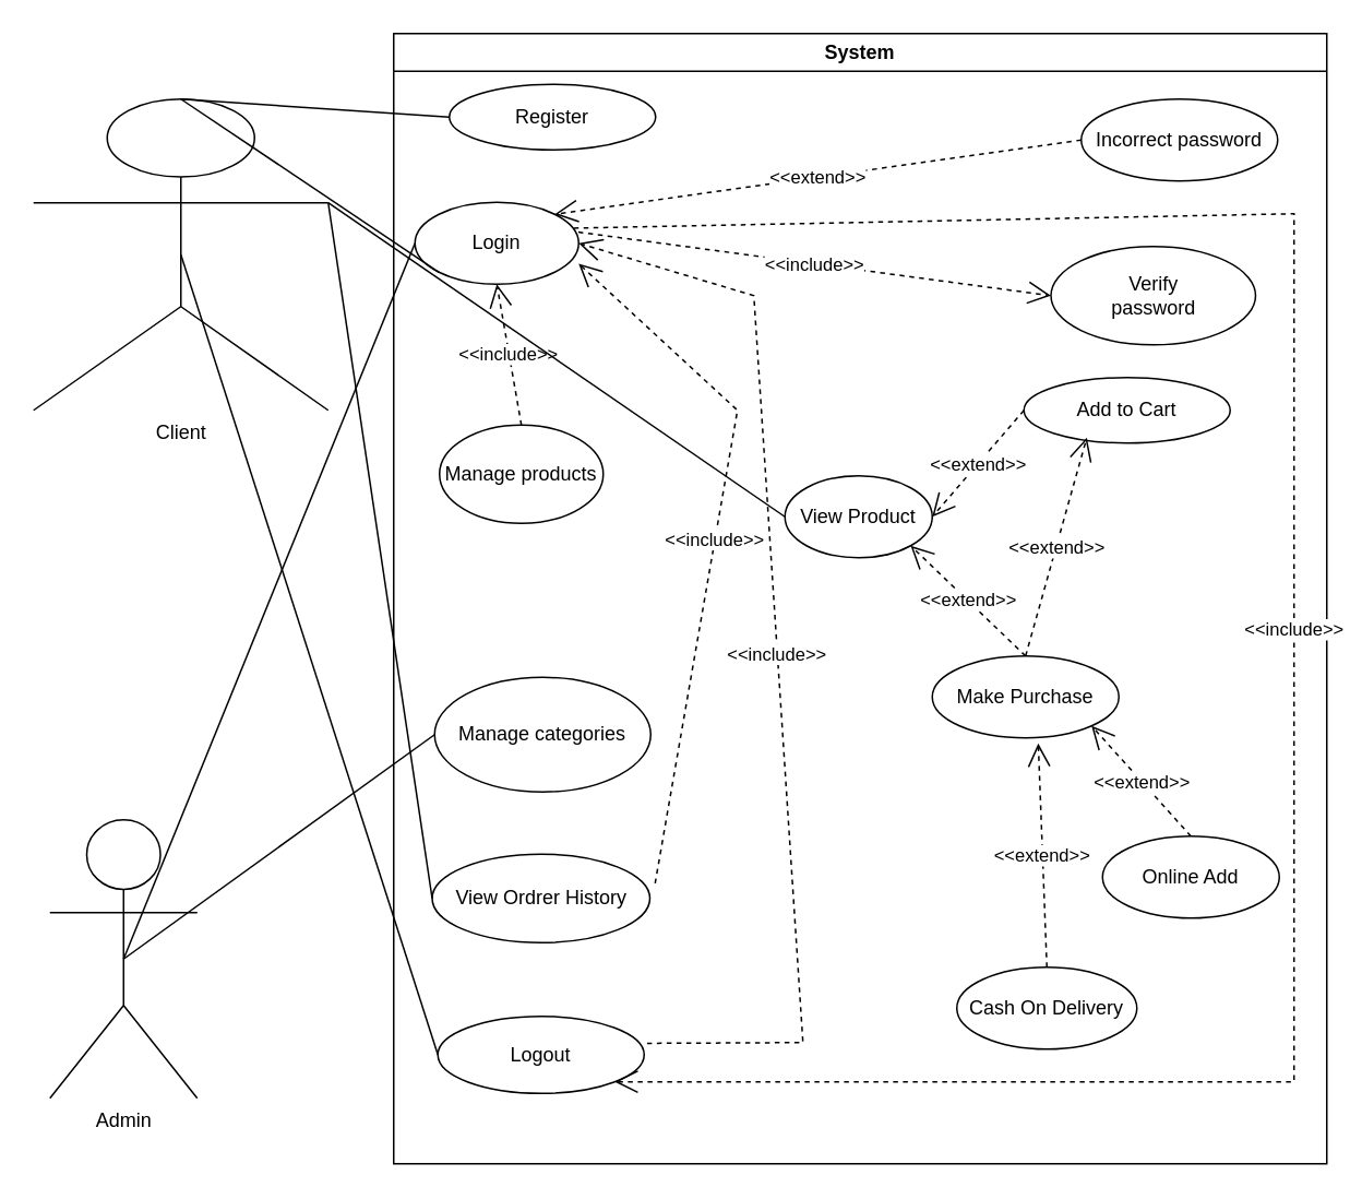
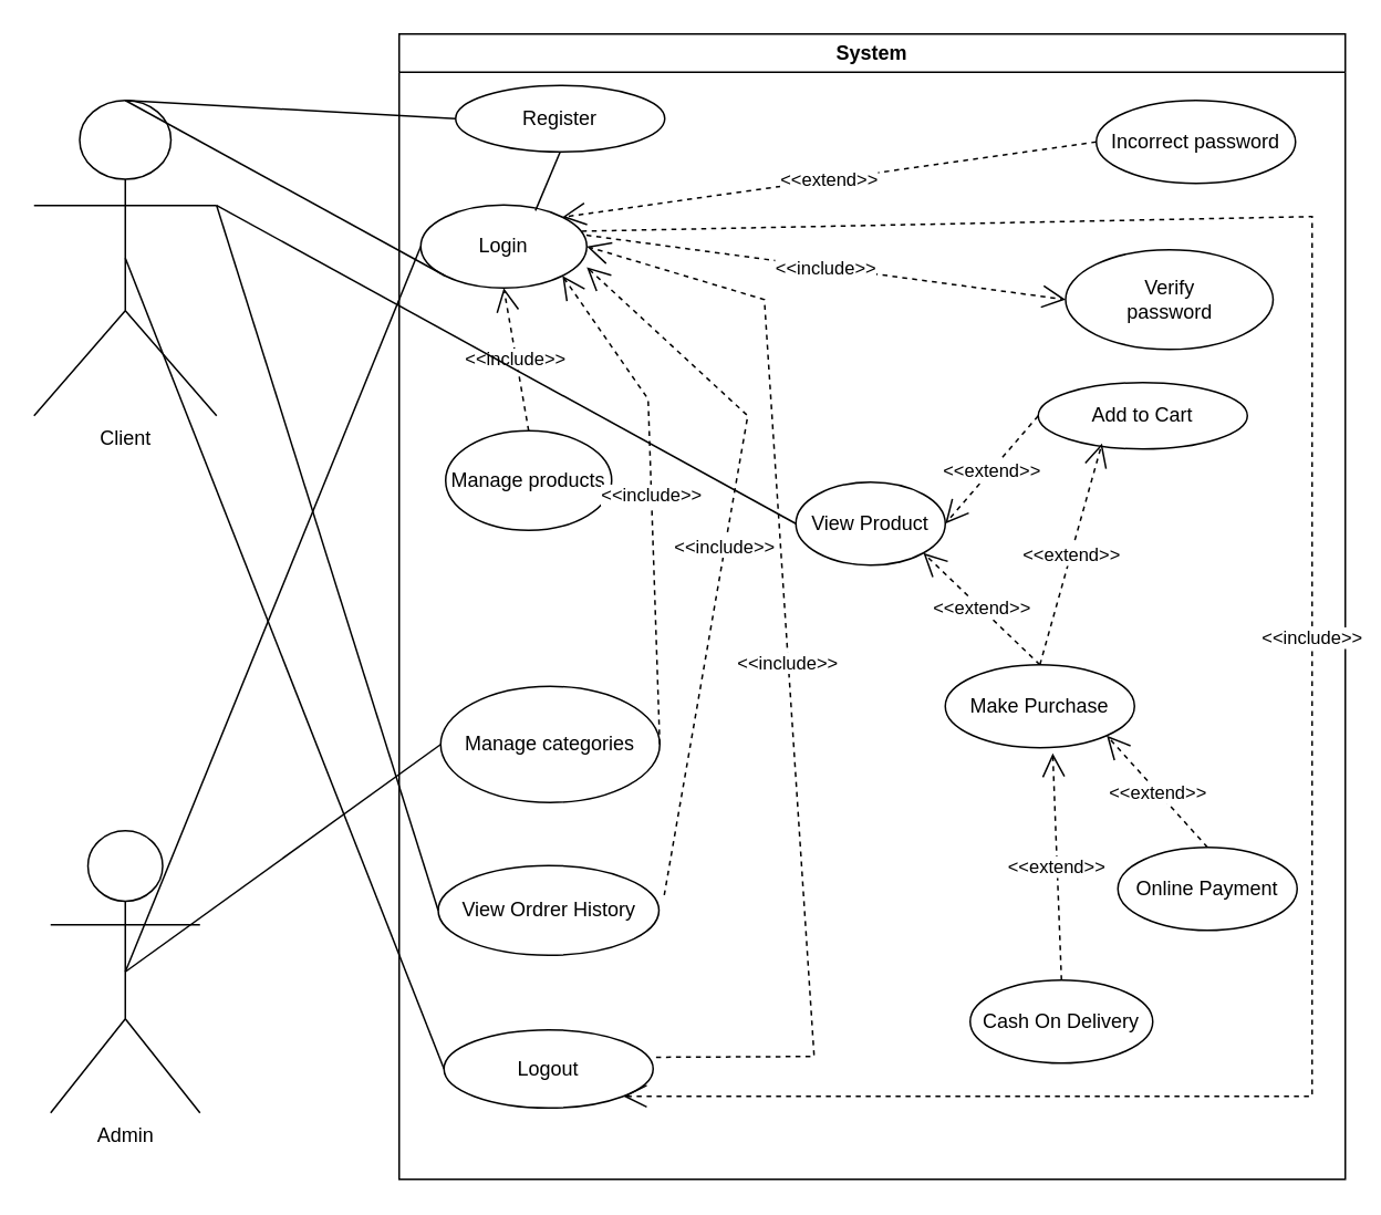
  <mxCell id="0" />
  <mxCell id="1" parent="0" />
  <mxCell id="2" value="System" style="swimlane;whiteSpace=wrap;html=1;" parent="1" vertex="1"><mxGeometry x="240" y="20" width="570" height="690" as="geometry" /></mxCell>
  <mxCell id="3" value="Register" style="ellipse;whiteSpace=wrap;html=1;" parent="2" vertex="1"><mxGeometry x="34" y="31" width="126" height="40" as="geometry" /></mxCell>
  <mxCell id="4" value="Login" style="ellipse;whiteSpace=wrap;html=1;" parent="2" vertex="1"><mxGeometry x="13" y="103" width="100" height="50" as="geometry" /></mxCell>
  <mxCell id="5" value="View Ordrer History" style="ellipse;whiteSpace=wrap;html=1;" parent="2" vertex="1"><mxGeometry x="23.5" y="501" width="133" height="54" as="geometry" /></mxCell>
  <mxCell id="6" value="Logout" style="ellipse;whiteSpace=wrap;html=1;" parent="2" vertex="1"><mxGeometry x="27" y="600" width="126" height="47" as="geometry" /></mxCell>
  <mxCell id="7" value="Manage products" style="ellipse;whiteSpace=wrap;html=1;" parent="2" vertex="1"><mxGeometry x="28" y="239" width="100" height="60" as="geometry" /></mxCell>
  <mxCell id="8" value="Manage categories" style="ellipse;whiteSpace=wrap;html=1;" parent="2" vertex="1"><mxGeometry x="25" y="393" width="132" height="70" as="geometry" /></mxCell>
  <mxCell id="9" value="View Product" style="ellipse;whiteSpace=wrap;html=1;" parent="2" vertex="1"><mxGeometry x="239" y="270" width="90" height="50" as="geometry" /></mxCell>
  <mxCell id="10" value="Incorrect password" style="ellipse;whiteSpace=wrap;html=1;" parent="2" vertex="1"><mxGeometry x="420" y="40" width="120" height="50" as="geometry" /></mxCell>
  <mxCell id="11" value="Verify &lt;br&gt;password" style="ellipse;whiteSpace=wrap;html=1;" parent="2" vertex="1"><mxGeometry x="401.5" y="130" width="125" height="60" as="geometry" /></mxCell>
  <mxCell id="12" value="Add to Cart" style="ellipse;whiteSpace=wrap;html=1;" parent="2" vertex="1"><mxGeometry x="385" y="210" width="126" height="40" as="geometry" /></mxCell>
  <mxCell id="13" value="Make Purchase" style="ellipse;whiteSpace=wrap;html=1;" parent="2" vertex="1"><mxGeometry x="329" y="380" width="114" height="50" as="geometry" /></mxCell>
- <mxCell id="14" value="Online Add" style="ellipse;whiteSpace=wrap;html=1;" parent="2" vertex="1"><mxGeometry x="433" y="490" width="108" height="50" as="geometry" /></mxCell>
+ <mxCell id="14" value="Online Payment" style="ellipse;whiteSpace=wrap;html=1;" parent="2" vertex="1"><mxGeometry x="433" y="490" width="108" height="50" as="geometry" /></mxCell>
  <mxCell id="15" value="Cash On Delivery" style="ellipse;whiteSpace=wrap;html=1;" parent="2" vertex="1"><mxGeometry x="344" y="570" width="110" height="50" as="geometry" /></mxCell>
+ <mxCell id="16" value="&amp;lt;&amp;lt;include&amp;gt;&amp;gt;" style="endArrow=open;endSize=12;dashed=1;html=1;rounded=0;exitX=1;exitY=0.5;exitDx=0;exitDy=0;entryX=1;entryY=1;entryDx=0;entryDy=0;" parent="2" source="8" target="4" edge="1"><mxGeometry x="0.002" width="160" relative="1" as="geometry"><mxPoint x="110" y="280" as="sourcePoint" /><mxPoint x="270" y="280" as="targetPoint" /><Array as="points"><mxPoint x="150" y="220" /></Array><mxPoint as="offset" /></mxGeometry></mxCell>
  <mxCell id="17" value="&amp;lt;&amp;lt;include&amp;gt;&amp;gt;" style="endArrow=open;endSize=12;dashed=1;html=1;rounded=0;exitX=1.024;exitY=0.33;exitDx=0;exitDy=0;entryX=1;entryY=0.75;entryDx=0;entryDy=0;exitPerimeter=0;entryPerimeter=0;" parent="2" source="5" target="4" edge="1"><mxGeometry x="0.002" width="160" relative="1" as="geometry"><mxPoint x="150" y="380" as="sourcePoint" /><mxPoint x="130" y="210" as="targetPoint" /><Array as="points"><mxPoint x="210" y="230" /></Array><mxPoint as="offset" /></mxGeometry></mxCell>
  <mxCell id="18" value="&amp;lt;&amp;lt;include&amp;gt;&amp;gt;" style="endArrow=open;endSize=12;dashed=1;html=1;rounded=0;exitX=1.014;exitY=0.35;exitDx=0;exitDy=0;entryX=1;entryY=0.5;entryDx=0;entryDy=0;exitPerimeter=0;" parent="2" source="6" target="4" edge="1"><mxGeometry x="0.002" width="160" relative="1" as="geometry"><mxPoint x="180" y="450" as="sourcePoint" /><mxPoint x="160" y="280" as="targetPoint" /><Array as="points"><mxPoint x="250" y="616" /><mxPoint x="220" y="160" /></Array><mxPoint as="offset" /></mxGeometry></mxCell>
  <mxCell id="19" value="&amp;lt;&amp;lt;include&amp;gt;&amp;gt;" style="endArrow=open;endSize=12;dashed=1;html=1;rounded=0;exitX=0.5;exitY=0;exitDx=0;exitDy=0;entryX=0.5;entryY=1;entryDx=0;entryDy=0;" parent="2" source="7" target="4" edge="1"><mxGeometry x="0.002" width="160" relative="1" as="geometry"><mxPoint x="230" y="350" as="sourcePoint" /><mxPoint x="210" y="180" as="targetPoint" /><Array as="points" /><mxPoint as="offset" /></mxGeometry></mxCell>
  <mxCell id="20" value="&amp;lt;&amp;lt;extend&amp;gt;&amp;gt;" style="endArrow=open;endSize=12;dashed=1;html=1;rounded=0;exitX=0;exitY=0.5;exitDx=0;exitDy=0;entryX=1;entryY=0;entryDx=0;entryDy=0;" parent="2" source="10" target="4" edge="1"><mxGeometry x="0.002" width="160" relative="1" as="geometry"><mxPoint x="240" y="220" as="sourcePoint" /><mxPoint x="220" y="50" as="targetPoint" /><Array as="points" /><mxPoint as="offset" /></mxGeometry></mxCell>
  <mxCell id="21" value="&amp;lt;&amp;lt;include&amp;gt;&amp;gt;" style="endArrow=open;endSize=12;dashed=1;html=1;rounded=0;entryX=0;entryY=0.5;entryDx=0;entryDy=0;exitX=0.998;exitY=0.364;exitDx=0;exitDy=0;exitPerimeter=0;" parent="2" source="4" target="11" edge="1"><mxGeometry x="0.002" width="160" relative="1" as="geometry"><mxPoint x="280" y="190" as="sourcePoint" /><mxPoint x="248.5" y="100.5" as="targetPoint" /><Array as="points" /><mxPoint as="offset" /></mxGeometry></mxCell>
  <mxCell id="22" value="&amp;lt;&amp;lt;extend&amp;gt;&amp;gt;" style="endArrow=open;endSize=12;dashed=1;html=1;rounded=0;exitX=0;exitY=0.5;exitDx=0;exitDy=0;entryX=1;entryY=0.5;entryDx=0;entryDy=0;" parent="2" source="12" target="9" edge="1"><mxGeometry x="0.002" width="160" relative="1" as="geometry"><mxPoint x="452" y="210" as="sourcePoint" /><mxPoint x="130" y="242" as="targetPoint" /><Array as="points" /><mxPoint as="offset" /></mxGeometry></mxCell>
  <mxCell id="23" value="&amp;lt;&amp;lt;extend&amp;gt;&amp;gt;" style="endArrow=open;endSize=12;dashed=1;html=1;rounded=0;exitX=0.5;exitY=0;exitDx=0;exitDy=0;entryX=0.305;entryY=0.915;entryDx=0;entryDy=0;entryPerimeter=0;" parent="2" source="13" target="12" edge="1"><mxGeometry x="0.002" width="160" relative="1" as="geometry"><mxPoint x="472" y="214" as="sourcePoint" /><mxPoint x="150" y="246" as="targetPoint" /><Array as="points" /><mxPoint as="offset" /></mxGeometry></mxCell>
  <mxCell id="24" value="&amp;lt;&amp;lt;extend&amp;gt;&amp;gt;" style="endArrow=open;endSize=12;dashed=1;html=1;rounded=0;exitX=0.5;exitY=0;exitDx=0;exitDy=0;entryX=1;entryY=1;entryDx=0;entryDy=0;" parent="2" source="13" target="9" edge="1"><mxGeometry x="0.002" width="160" relative="1" as="geometry"><mxPoint x="476" y="168" as="sourcePoint" /><mxPoint x="154" y="200" as="targetPoint" /><Array as="points" /><mxPoint as="offset" /></mxGeometry></mxCell>
  <mxCell id="25" value="&amp;lt;&amp;lt;extend&amp;gt;&amp;gt;" style="endArrow=open;endSize=12;dashed=1;html=1;rounded=0;exitX=0.5;exitY=0;exitDx=0;exitDy=0;entryX=1;entryY=1;entryDx=0;entryDy=0;" parent="2" source="14" target="13" edge="1"><mxGeometry x="0.002" width="160" relative="1" as="geometry"><mxPoint x="472" y="414" as="sourcePoint" /><mxPoint x="150" y="446" as="targetPoint" /><Array as="points" /><mxPoint as="offset" /></mxGeometry></mxCell>
  <mxCell id="26" value="&amp;lt;&amp;lt;extend&amp;gt;&amp;gt;" style="endArrow=open;endSize=12;dashed=1;html=1;rounded=0;exitX=0.5;exitY=0;exitDx=0;exitDy=0;entryX=0.568;entryY=1.068;entryDx=0;entryDy=0;entryPerimeter=0;" parent="2" source="15" target="13" edge="1"><mxGeometry x="0.002" width="160" relative="1" as="geometry"><mxPoint x="372" y="474" as="sourcePoint" /><mxPoint x="50" y="506" as="targetPoint" /><Array as="points" /><mxPoint as="offset" /></mxGeometry></mxCell>
  <mxCell id="27" value="&amp;lt;&amp;lt;include&amp;gt;&amp;gt;" style="endArrow=open;endSize=12;dashed=1;html=1;rounded=0;exitX=0.97;exitY=0.316;exitDx=0;exitDy=0;entryX=1;entryY=1;entryDx=0;entryDy=0;exitPerimeter=0;" parent="2" source="4" target="6" edge="1"><mxGeometry x="0.002" width="160" relative="1" as="geometry"><mxPoint x="13" y="115" as="sourcePoint" /><mxPoint x="27" y="624" as="targetPoint" /><Array as="points"><mxPoint x="550" y="110" /><mxPoint x="550" y="640" /></Array><mxPoint as="offset" /></mxGeometry></mxCell>
+ <mxCell id="28" value="" style="endArrow=none;html=1;rounded=0;entryX=0.5;entryY=1;entryDx=0;entryDy=0;exitX=0.691;exitY=0.068;exitDx=0;exitDy=0;exitPerimeter=0;" parent="2" source="4" target="3" edge="1"><mxGeometry width="50" height="50" relative="1" as="geometry"><mxPoint x="70" y="110" as="sourcePoint" /><mxPoint x="-172" y="145" as="targetPoint" /></mxGeometry></mxCell>
  <mxCell id="29" value="Admin&lt;br&gt;" style="shape=umlActor;verticalLabelPosition=bottom;verticalAlign=top;html=1;outlineConnect=0;" parent="1" vertex="1"><mxGeometry x="30" y="500" width="90" height="170" as="geometry" /></mxCell>
- <mxCell id="30" value="Client&lt;br&gt;" style="shape=umlActor;verticalLabelPosition=bottom;verticalAlign=top;html=1;outlineConnect=0;" parent="1" vertex="1"><mxGeometry x="20" y="60" width="180" height="190" as="geometry" /></mxCell>
+ <mxCell id="30" value="Client&lt;br&gt;" style="shape=umlActor;verticalLabelPosition=bottom;verticalAlign=top;html=1;outlineConnect=0;" parent="1" vertex="1"><mxGeometry x="20" y="60" width="110" height="190" as="geometry" /></mxCell>
  <mxCell id="31" value="" style="endArrow=none;html=1;rounded=0;entryX=0.5;entryY=0.5;entryDx=0;entryDy=0;entryPerimeter=0;exitX=0;exitY=0.5;exitDx=0;exitDy=0;" parent="1" source="4" target="29" edge="1"><mxGeometry width="50" height="50" relative="1" as="geometry"><mxPoint x="80" y="340" as="sourcePoint" /><mxPoint x="130" y="290" as="targetPoint" /></mxGeometry></mxCell>
  <mxCell id="32" value="" style="endArrow=none;html=1;rounded=0;entryX=0.5;entryY=0.5;entryDx=0;entryDy=0;entryPerimeter=0;exitX=0;exitY=0.5;exitDx=0;exitDy=0;" parent="1" source="8" target="29" edge="1"><mxGeometry width="50" height="50" relative="1" as="geometry"><mxPoint x="273" y="175" as="sourcePoint" /><mxPoint x="95" y="175" as="targetPoint" /></mxGeometry></mxCell>
  <mxCell id="33" value="" style="endArrow=none;html=1;rounded=0;exitX=0;exitY=1;exitDx=0;exitDy=0;entryX=0.5;entryY=0;entryDx=0;entryDy=0;entryPerimeter=0;" parent="1" source="4" target="30" edge="1"><mxGeometry width="50" height="50" relative="1" as="geometry"><mxPoint x="273" y="168" as="sourcePoint" /><mxPoint x="160" y="580" as="targetPoint" /></mxGeometry></mxCell>
  <mxCell id="34" value="" style="endArrow=none;html=1;rounded=0;entryX=0.5;entryY=0;entryDx=0;entryDy=0;entryPerimeter=0;exitX=0;exitY=0.5;exitDx=0;exitDy=0;" parent="1" source="3" target="30" edge="1"><mxGeometry width="50" height="50" relative="1" as="geometry"><mxPoint x="283" y="178" as="sourcePoint" /><mxPoint x="88" y="185" as="targetPoint" /></mxGeometry></mxCell>
  <mxCell id="35" value="" style="endArrow=none;html=1;rounded=0;entryX=1;entryY=0.333;entryDx=0;entryDy=0;entryPerimeter=0;exitX=0;exitY=0.5;exitDx=0;exitDy=0;" parent="1" source="9" target="30" edge="1"><mxGeometry width="50" height="50" relative="1" as="geometry"><mxPoint x="293" y="188" as="sourcePoint" /><mxPoint x="98" y="195" as="targetPoint" /></mxGeometry></mxCell>
  <mxCell id="36" value="" style="endArrow=none;html=1;rounded=0;exitX=0;exitY=0.5;exitDx=0;exitDy=0;entryX=1;entryY=0.333;entryDx=0;entryDy=0;entryPerimeter=0;" parent="1" source="5" target="30" edge="1"><mxGeometry width="50" height="50" relative="1" as="geometry"><mxPoint x="303" y="198" as="sourcePoint" /><mxPoint x="108" y="205" as="targetPoint" /></mxGeometry></mxCell>
  <mxCell id="37" value="" style="endArrow=none;html=1;rounded=0;entryX=0.5;entryY=0.5;entryDx=0;entryDy=0;entryPerimeter=0;exitX=0;exitY=0.5;exitDx=0;exitDy=0;" parent="1" source="6" target="30" edge="1"><mxGeometry width="50" height="50" relative="1" as="geometry"><mxPoint x="285" y="570" as="sourcePoint" /><mxPoint x="90" y="577" as="targetPoint" /></mxGeometry></mxCell>
